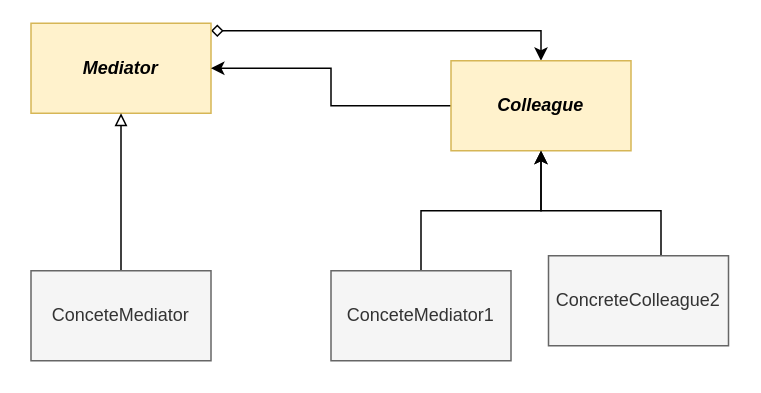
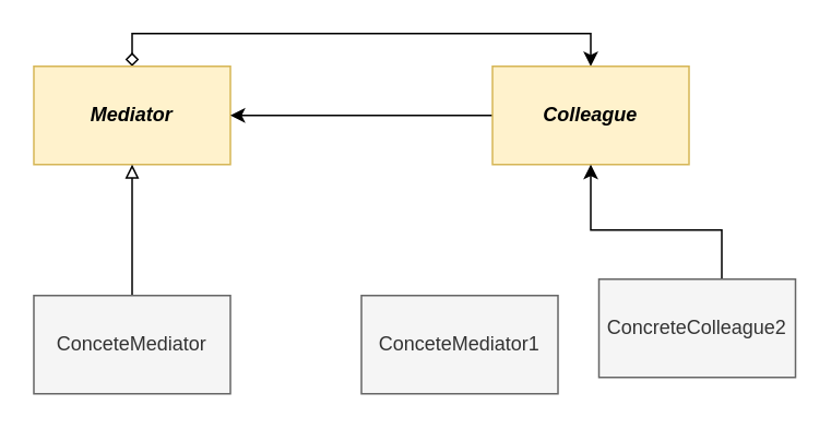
  <mxCell id="0" />
  <mxCell id="1" parent="0" />
  <mxCell id="2" style="edgeStyle=orthogonalEdgeStyle;rounded=0;orthogonalLoop=1;jettySize=auto;html=1;entryX=0.5;entryY=0;entryDx=0;entryDy=0;endArrow=classic;endFill=1;startArrow=diamond;startFill=0;" parent="1" source="3" target="5" edge="1"><mxGeometry relative="1" as="geometry"><Array as="points"><mxPoint x="80" y="20" /><mxPoint x="360" y="20" /></Array></mxGeometry></mxCell>
- <mxCell id="3" value="&lt;b&gt;&lt;i&gt;Mediator&lt;/i&gt;&lt;/b&gt;" style="rounded=0;whiteSpace=wrap;html=1;fillColor=#fff2cc;strokeColor=#d6b656;" parent="1" vertex="1"><mxGeometry x="20" y="15" width="120" height="60" as="geometry" /></mxCell>
+ <mxCell id="3" value="&lt;b&gt;&lt;i&gt;Mediator&lt;/i&gt;&lt;/b&gt;" style="rounded=0;whiteSpace=wrap;html=1;fillColor=#fff2cc;strokeColor=#d6b656;" parent="1" vertex="1"><mxGeometry x="20" y="40" width="120" height="60" as="geometry" /></mxCell>
  <mxCell id="4" style="edgeStyle=orthogonalEdgeStyle;rounded=0;orthogonalLoop=1;jettySize=auto;html=1;entryX=1;entryY=0.5;entryDx=0;entryDy=0;" parent="1" source="5" target="3" edge="1"><mxGeometry relative="1" as="geometry" /></mxCell>
  <mxCell id="5" value="&lt;b&gt;&lt;i&gt;Colleague&lt;/i&gt;&lt;/b&gt;" style="rounded=0;whiteSpace=wrap;html=1;fillColor=#fff2cc;strokeColor=#d6b656;" parent="1" vertex="1"><mxGeometry x="300" y="40" width="120" height="60" as="geometry" /></mxCell>
  <mxCell id="6" style="edgeStyle=orthogonalEdgeStyle;rounded=0;orthogonalLoop=1;jettySize=auto;html=1;entryX=0.5;entryY=1;entryDx=0;entryDy=0;endArrow=block;endFill=0;" parent="1" source="7" target="3" edge="1"><mxGeometry relative="1" as="geometry" /></mxCell>
  <mxCell id="7" value="ConceteMediator" style="rounded=0;whiteSpace=wrap;html=1;fillColor=#f5f5f5;strokeColor=#666666;fontColor=#333333;" parent="1" vertex="1"><mxGeometry x="20" y="180" width="120" height="60" as="geometry" /></mxCell>
- <mxCell id="8" style="edgeStyle=orthogonalEdgeStyle;rounded=0;orthogonalLoop=1;jettySize=auto;html=1;entryX=0.5;entryY=1;entryDx=0;entryDy=0;" parent="1" source="9" target="5" edge="1"><mxGeometry relative="1" as="geometry" /></mxCell>
  <mxCell id="9" value="ConceteMediator1" style="rounded=0;whiteSpace=wrap;html=1;fillColor=#f5f5f5;strokeColor=#666666;fontColor=#333333;" parent="1" vertex="1"><mxGeometry x="220" y="180" width="120" height="60" as="geometry" /></mxCell>
  <mxCell id="10" style="edgeStyle=orthogonalEdgeStyle;rounded=0;orthogonalLoop=1;jettySize=auto;html=1;" parent="1" source="11" edge="1"><mxGeometry relative="1" as="geometry"><mxPoint x="360" y="100" as="targetPoint" /><Array as="points"><mxPoint x="440" y="140" /><mxPoint x="360" y="140" /></Array></mxGeometry></mxCell>
  <mxCell id="11" value="ConcreteColleague2" style="rounded=0;whiteSpace=wrap;html=1;fillColor=#f5f5f5;strokeColor=#666666;fontColor=#333333;" parent="1" vertex="1"><mxGeometry x="365" y="170" width="120" height="60" as="geometry" /></mxCell>
